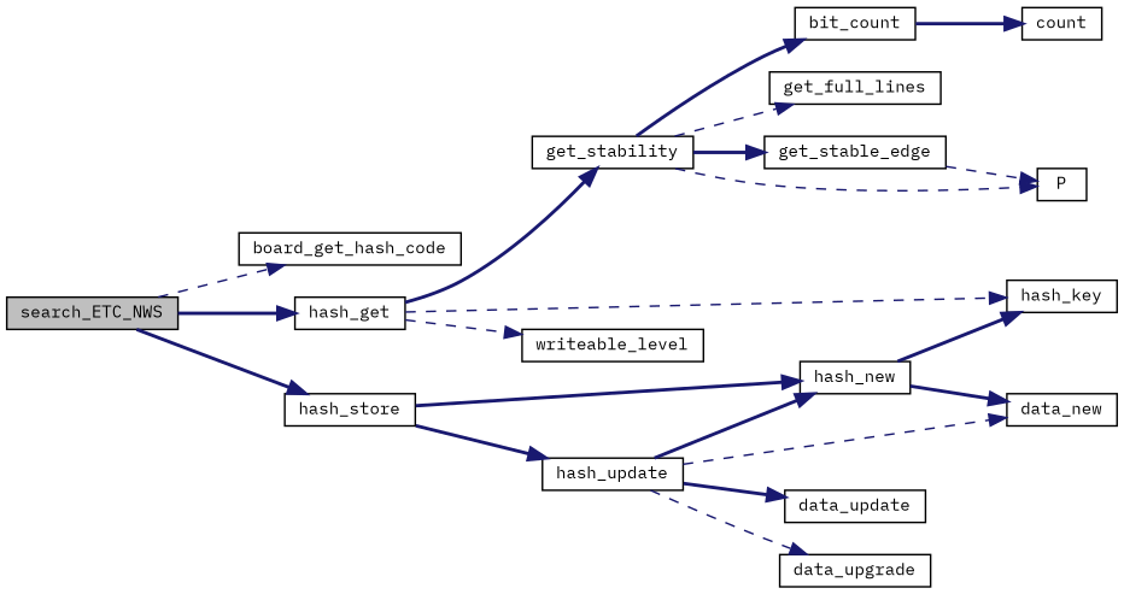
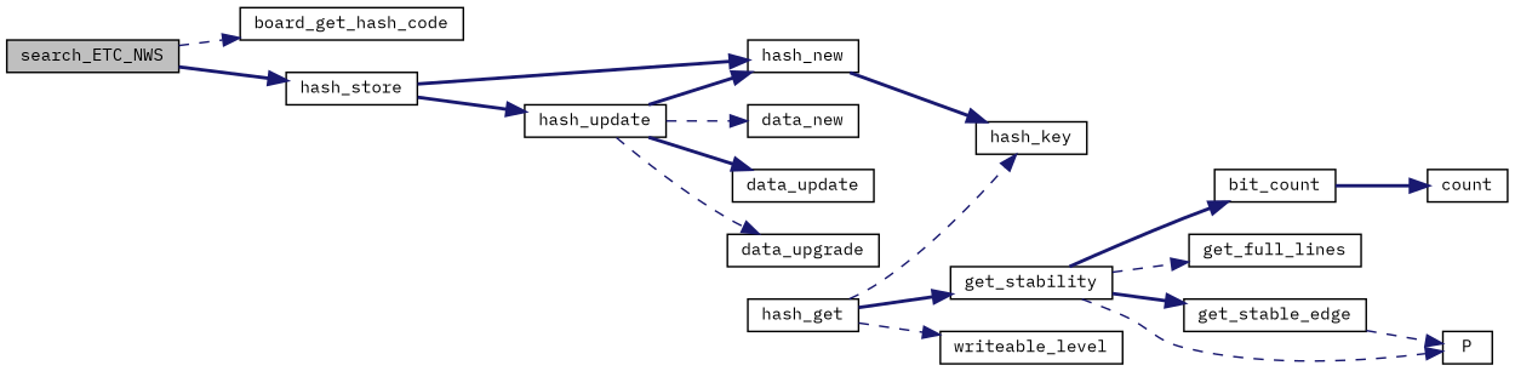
  digraph {
    fontname="IBM Plex Mono"
    rankdir=LR
    node [color=black fontname="IBM Plex Mono" fontsize=10 shape=record]
    edge [color=midnightblue fontname="IBM Plex Mono" fontsize=10 labelfontname=FreeSans labelfontsize=10 style=bold]
    n1 [fillcolor=grey75 fontcolor=black height=0.2 label=search_ETC_NWS style=filled width=0.4]
    n2 [height=0.2 label=board_get_hash_code width=0.4]
    n3 [height=0.2 label=hash_get width=0.4]
    n4 [height=0.2 label=hash_store width=0.4]
    n5 [height=0.2 label=get_stability width=0.4]
    n6 [height=0.2 label=bit_count width=0.4]
    n7 [height=0.2 label=get_full_lines width=0.4]
    n8 [height=0.2 label=get_stable_edge width=0.4]
    n9 [height=0.2 label=P width=0.4]
    n10 [height=0.2 label=hash_key width=0.4]
    n11 [height=0.2 label=writeable_level width=0.4]
    n12 [height=0.2 label=hash_new width=0.4]
    n13 [height=0.2 label=hash_update width=0.4]
    n14 [height=0.2 label=count width=0.4]
    n15 [height=0.2 label=data_new width=0.4]
    n16 [height=0.2 label=data_update width=0.4]
    n17 [height=0.2 label=data_upgrade width=0.4]
    n1 -> n2 [style=dashed]
-   n1 -> n3
    n1 -> n4
    n3 -> n5
    n3 -> n10 [style=dashed]
    n3 -> n11 [style=dashed]
    n4 -> n12
    n4 -> n13
    n5 -> n6
    n5 -> n7 [style=dashed]
    n5 -> n8
    n5 -> n9 [style=dashed]
    n6 -> n14
    n8 -> n9 [style=dashed]
    n12 -> n10
-   n12 -> n15
    n13 -> n12
    n13 -> n15 [style=dashed]
    n13 -> n16
    n13 -> n17 [style=dashed]
  }
